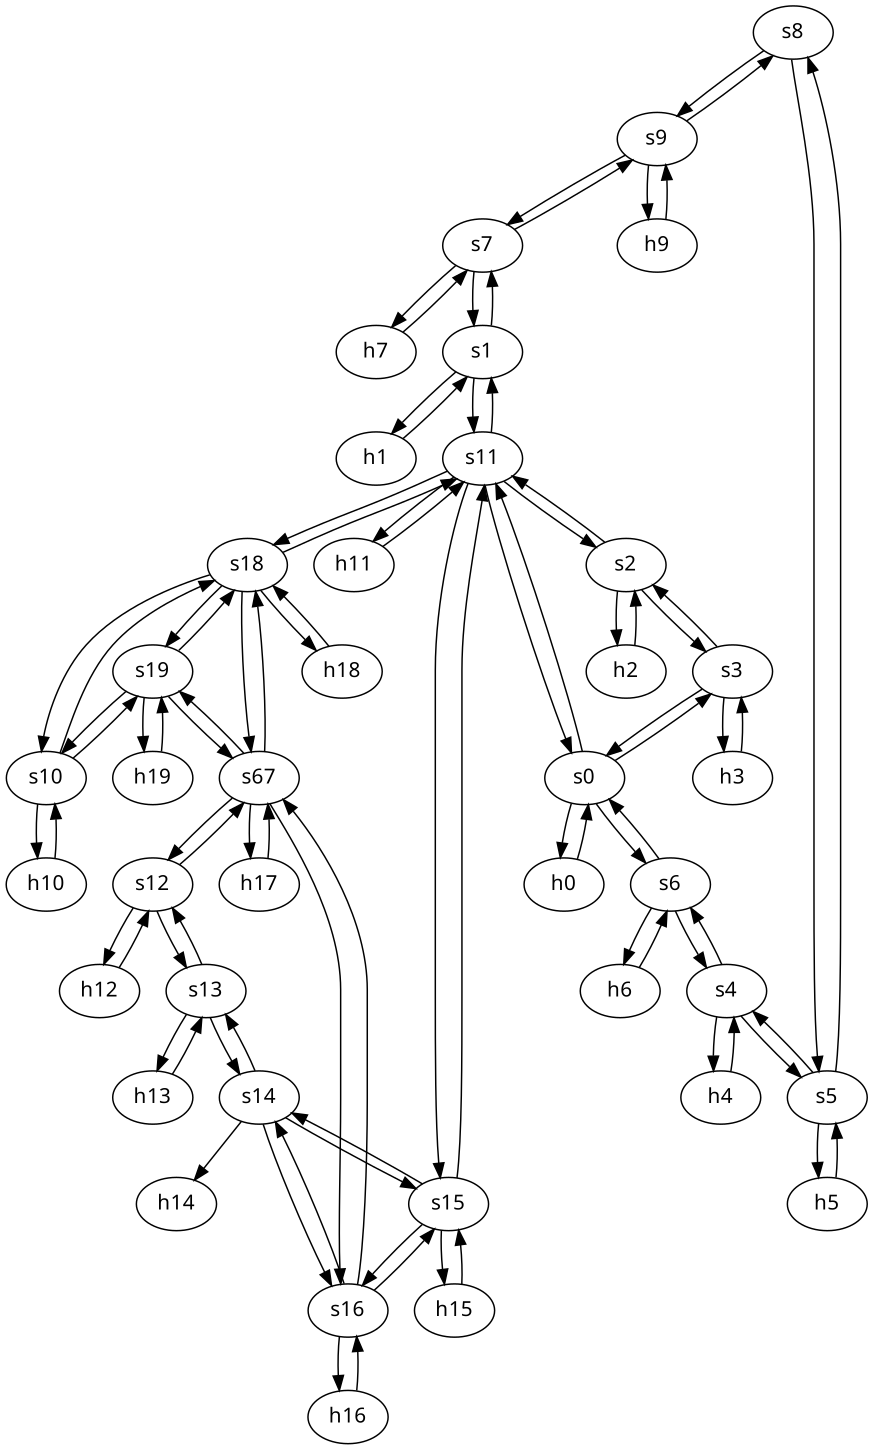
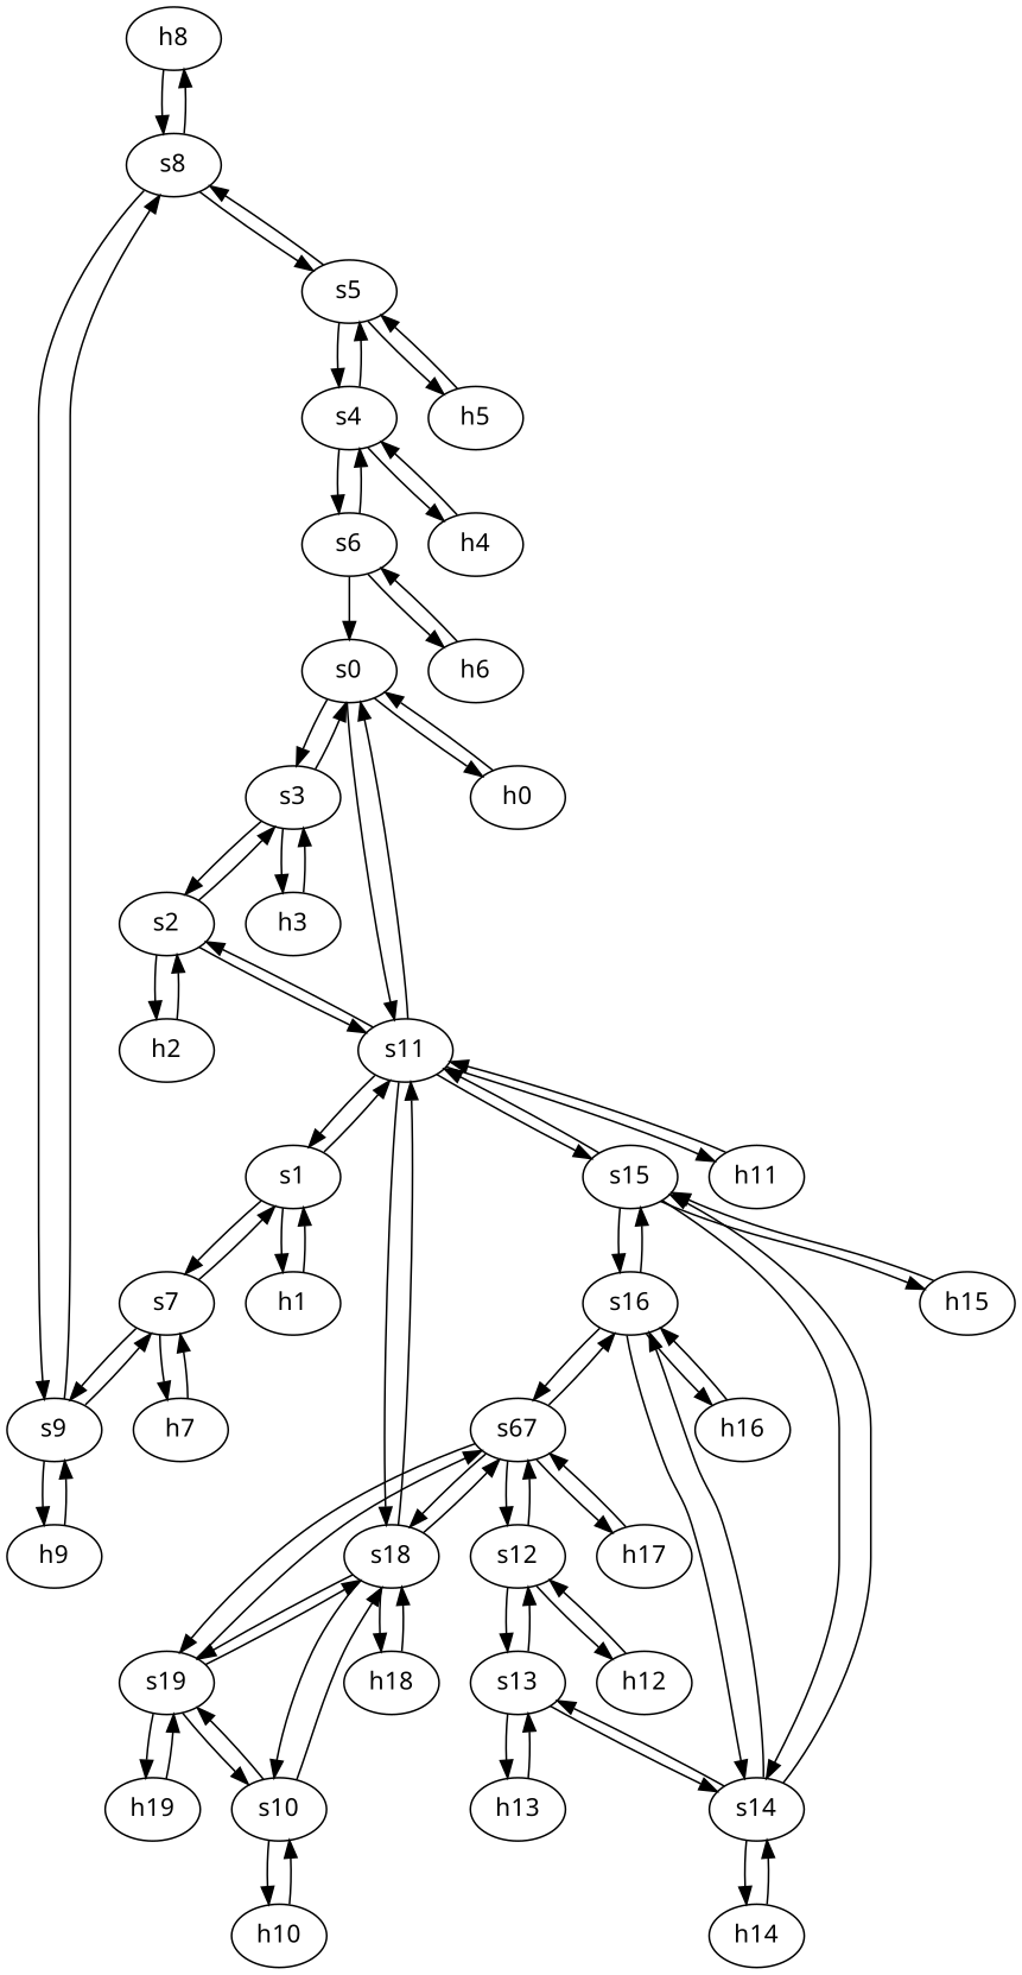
  strict digraph {
    fontname="Noto Sans"
    node [fontname="Noto Sans" type=host]
    edge [capacity="1Gbps" cost=1 dst_port=1 fontname="Noto Sans" src_port=1]
+   h8 [ip="111.0.8.8" mac="00:00:00:00:8:8"]
    s8 [type=switch]
    s9 [type=switch]
    s5 [type=switch]
    h9 [ip="111.0.9.9" mac="00:00:00:00:9:9"]
    s7 [type=switch]
    s4 [type=switch]
    h5 [ip="111.0.5.5" mac="00:00:00:00:5:5"]
    s1 [type=switch]
    h7 [ip="111.0.7.7" mac="00:00:00:00:7:7"]
    h2 [ip="111.0.2.2" mac="00:00:00:00:2:2"]
    s2 [type=switch]
    s3 [type=switch]
    s11 [type=switch]
    h3 [ip="111.0.3.3" mac="00:00:00:00:3:3"]
    s0 [type=switch]
    s18 [type=switch]
    s15 [type=switch]
    h11 [ip="111.0.11.11" mac="00:00:00:00:11:11"]
    h0 [ip="111.0.0.0" mac="00:00:00:00:0:0"]
    s6 [type=switch]
    h6 [ip="111.0.6.6" mac="00:00:00:00:6:6"]
    h1 [ip="111.0.1.1" mac="00:00:00:00:1:1"]
    h4 [ip="111.0.4.4" mac="00:00:00:00:4:4"]
    s19 [type=switch]
    s10 [type=switch]
    n27 [label=s67 type=switch]
    h18 [ip="111.0.18.18" mac="00:00:00:00:18:18"]
    s16 [type=switch]
    s14 [type=switch]
    h15 [ip="111.0.15.15" mac="00:00:00:00:15:15"]
    h19 [ip="111.0.19.19" mac="00:00:00:00:19:19"]
    h10 [ip="111.0.10.10" mac="00:00:00:00:10:10"]
    s12 [type=switch]
    h17 [ip="111.0.17.17" mac="00:00:00:00:17:17"]
    s13 [type=switch]
    h12 [ip="111.0.12.12" mac="00:00:00:00:12:12"]
    h16 [ip="111.0.16.16" mac="00:00:00:00:16:16"]
    h13 [ip="111.0.13.13" mac="00:00:00:00:13:13"]
    h14 [ip="111.0.14.14" mac="00:00:00:00:14:14"]
+   h8 -> s8
+   s8 -> h8
    s8 -> s9 [dst_port=3 src_port=3]
    s8 -> s5 [dst_port=3 src_port=2]
    s9 -> s8 [dst_port=3 src_port=3]
    s9 -> h9
    s9 -> s7 [dst_port=3 src_port=2]
    s5 -> s8 [dst_port=2 src_port=3]
    s5 -> s4 [dst_port=2 src_port=2]
    s5 -> h5
    h9 -> s9
    s7 -> s9 [dst_port=2 src_port=3]
    s7 -> s1 [dst_port=3 src_port=2]
    s7 -> h7
    s4 -> s5 [dst_port=2 src_port=2]
    s4 -> s6 [dst_port=3 src_port=3]
    s4 -> h4
    h5 -> s5
    s1 -> s7 [dst_port=2 src_port=3]
    s1 -> s11 [dst_port=3 src_port=2]
    s1 -> h1
    h7 -> s7
    h2 -> s2
    s2 -> h2
    s2 -> s3 [dst_port=3 src_port=3]
    s2 -> s11 [dst_port=4 src_port=2]
    s3 -> s2 [dst_port=3 src_port=3]
    s3 -> h3
    s3 -> s0 [dst_port=3 src_port=2]
    s11 -> s1 [dst_port=2 src_port=3]
    s11 -> s2 [dst_port=2 src_port=4]
    s11 -> s0 [dst_port=2 src_port=2]
    s11 -> s18 [dst_port=3 src_port=5]
    s11 -> s15 [dst_port=2 src_port=6]
    s11 -> h11
    h3 -> s3
    s0 -> s3 [dst_port=2 src_port=3]
    s0 -> s11 [dst_port=2 src_port=2]
    s0 -> h0
-   s0 -> s6 [dst_port=2 src_port=4]
    s18 -> s11 [dst_port=5 src_port=3]
    s18 -> s19 [dst_port=4 src_port=5]
    s18 -> s10 [dst_port=2 src_port=2]
    s18 -> n27 [dst_port=4 src_port=4]
    s18 -> h18
    s15 -> s11 [dst_port=6 src_port=2]
    s15 -> s16 [dst_port=3 src_port=4]
    s15 -> s14 [dst_port=4 src_port=3]
    s15 -> h15
    h11 -> s11
    h0 -> s0
    s6 -> s4 [dst_port=3 src_port=3]
    s6 -> s0 [dst_port=4 src_port=2]
    s6 -> h6
    h6 -> s6
    h1 -> s1
    h4 -> s4
    s19 -> s18 [dst_port=5 src_port=4]
    s19 -> s10 [dst_port=3 src_port=2]
    s19 -> n27 [dst_port=5 src_port=3]
    s19 -> h19
    s10 -> s18 [dst_port=2 src_port=2]
    s10 -> s19 [dst_port=2 src_port=3]
    s10 -> h10
    n27 -> s18 [dst_port=4 src_port=4]
    n27 -> s19 [dst_port=3 src_port=5]
    n27 -> s16 [dst_port=4 src_port=3]
    n27 -> s12 [dst_port=2 src_port=2]
    n27 -> h17
    h18 -> s18
    s16 -> s15 [dst_port=4 src_port=3]
    s16 -> n27 [dst_port=3 src_port=4]
    s16 -> s14 [dst_port=3 src_port=2]
    s16 -> h16
    s14 -> s15 [dst_port=3 src_port=4]
    s14 -> s16 [dst_port=2 src_port=3]
    s14 -> s13 [dst_port=3 src_port=2]
    s14 -> h14
    h15 -> s15
    h19 -> s19
    h10 -> s10
    s12 -> n27 [dst_port=2 src_port=2]
    s12 -> s13 [dst_port=2 src_port=3]
    s12 -> h12
    h17 -> n27
    s13 -> s14 [dst_port=2 src_port=3]
    s13 -> s12 [dst_port=3 src_port=2]
    s13 -> h13
    h12 -> s12
    h16 -> s16
    h13 -> s13
+   h14 -> s14
  }
